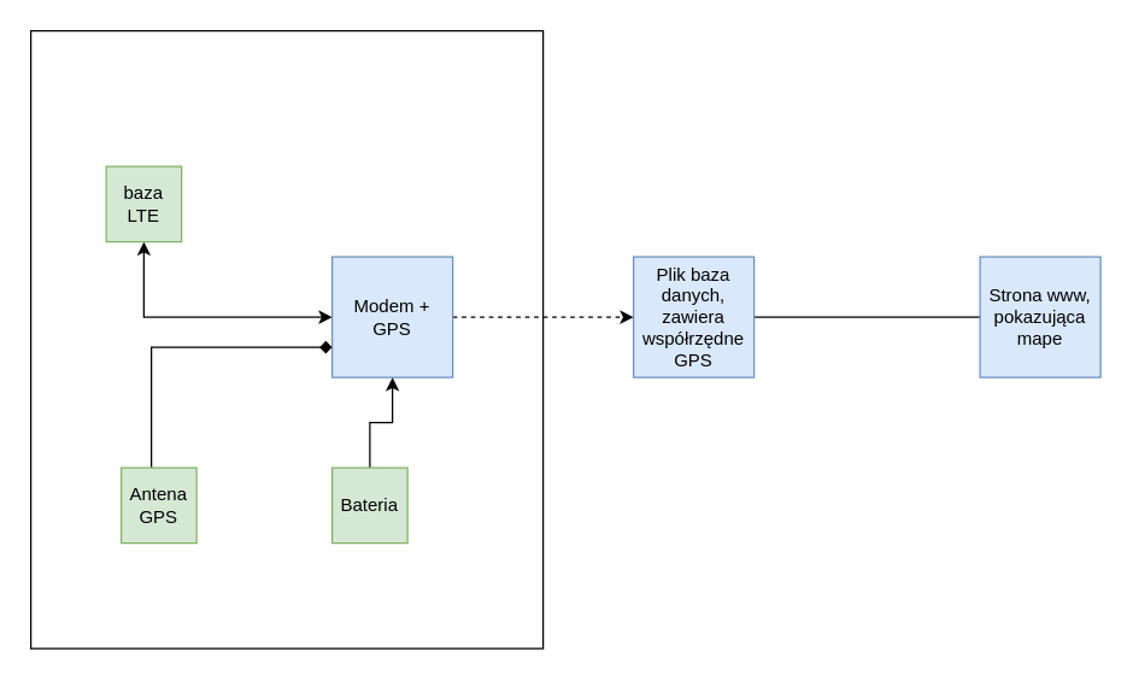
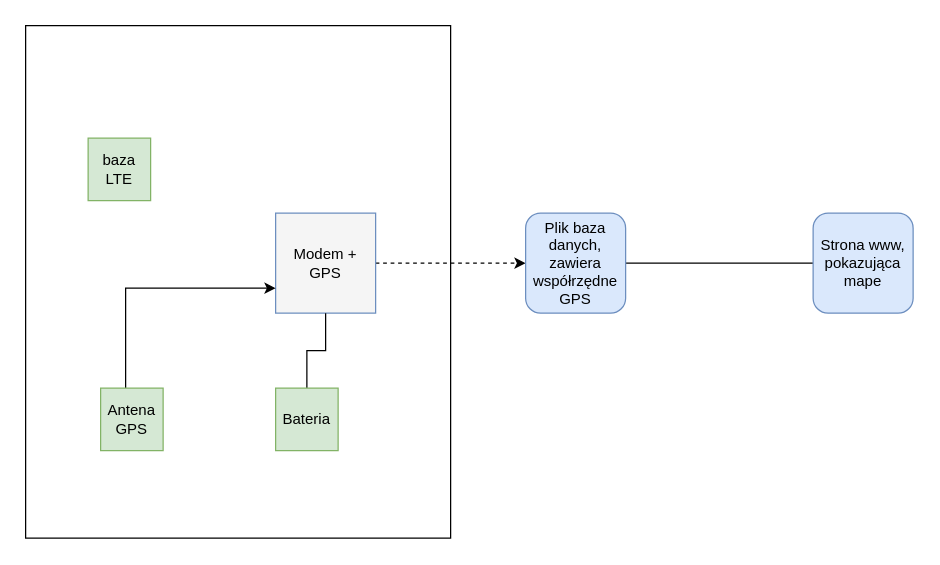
  <mxCell id="0" />
  <mxCell id="1" parent="0" />
  <mxCell id="2" value="" style="rounded=0;whiteSpace=wrap;html=1;" vertex="1" parent="1"><mxGeometry x="20" y="20" width="340" height="410" as="geometry" /></mxCell>
- <mxCell id="3" value="" style="edgeStyle=orthogonalEdgeStyle;rounded=0;orthogonalLoop=1;jettySize=auto;html=1;startArrow=classic;startFill=1;" parent="1" source="5" target="6" edge="1"><mxGeometry relative="1" as="geometry" /></mxCell>
  <mxCell id="4" value="" style="edgeStyle=orthogonalEdgeStyle;rounded=0;orthogonalLoop=1;jettySize=auto;html=1;dashed=1;" parent="1" source="5" target="12" edge="1"><mxGeometry relative="1" as="geometry" /></mxCell>
- <mxCell id="5" value="Modem + GPS" style="whiteSpace=wrap;html=1;aspect=fixed;fillColor=#dae8fc;strokeColor=#6c8ebf;fontColor=#000000;" parent="1" vertex="1"><mxGeometry x="220" y="170" width="80" height="80" as="geometry" /></mxCell>
+ <mxCell id="5" value="Modem + GPS" style="whiteSpace=wrap;html=1;aspect=fixed;fillColor=#f5f5f5;strokeColor=#6c8ebf;fontColor=#000000;" parent="1" vertex="1"><mxGeometry x="220" y="170" width="80" height="80" as="geometry" /></mxCell>
  <mxCell id="6" value="baza LTE" style="whiteSpace=wrap;html=1;aspect=fixed;fillColor=#d5e8d4;strokeColor=#82b366;gradientColor=none;fontColor=#000000;" parent="1" vertex="1"><mxGeometry x="70" y="110" width="50" height="50" as="geometry" /></mxCell>
- <mxCell id="7" style="edgeStyle=orthogonalEdgeStyle;rounded=0;orthogonalLoop=1;jettySize=auto;html=1;entryX=0;entryY=0.75;entryDx=0;entryDy=0;endArrow=diamond;" parent="1" source="8" target="5" edge="1"><mxGeometry relative="1" as="geometry"><Array as="points"><mxPoint x="100" y="230" /></Array></mxGeometry></mxCell>
+ <mxCell id="7" style="edgeStyle=orthogonalEdgeStyle;rounded=0;orthogonalLoop=1;jettySize=auto;html=1;entryX=0;entryY=0.75;entryDx=0;entryDy=0;" parent="1" source="8" target="5" edge="1"><mxGeometry relative="1" as="geometry"><Array as="points"><mxPoint x="100" y="230" /></Array></mxGeometry></mxCell>
  <mxCell id="8" value="Antena GPS" style="whiteSpace=wrap;html=1;aspect=fixed;fillColor=#d5e8d4;strokeColor=#82b366;fontColor=#000000;" parent="1" vertex="1"><mxGeometry x="80" y="310" width="50" height="50" as="geometry" /></mxCell>
- <mxCell id="9" value="" style="edgeStyle=orthogonalEdgeStyle;rounded=0;orthogonalLoop=1;jettySize=auto;html=1;" parent="1" source="10" target="5" edge="1"><mxGeometry relative="1" as="geometry" /></mxCell>
+ <mxCell id="9" value="" style="edgeStyle=orthogonalEdgeStyle;rounded=0;orthogonalLoop=1;jettySize=auto;html=1;endArrow=none;" parent="1" source="10" target="5" edge="1"><mxGeometry relative="1" as="geometry" /></mxCell>
  <mxCell id="10" value="Bateria" style="whiteSpace=wrap;html=1;aspect=fixed;fillColor=#d5e8d4;strokeColor=#82b366;fontColor=#000000;" parent="1" vertex="1"><mxGeometry x="220" y="310" width="50" height="50" as="geometry" /></mxCell>
  <mxCell id="11" value="" style="edgeStyle=orthogonalEdgeStyle;rounded=0;orthogonalLoop=1;jettySize=auto;html=1;endArrow=none;" parent="1" source="12" target="13" edge="1"><mxGeometry relative="1" as="geometry" /></mxCell>
- <mxCell id="12" value="Plik baza danych, zawiera współrzędne GPS" style="whiteSpace=wrap;html=1;aspect=fixed;fillColor=#dae8fc;strokeColor=#6c8ebf;fontColor=#000000;" parent="1" vertex="1"><mxGeometry x="420" y="170" width="80" height="80" as="geometry" /></mxCell>
- <mxCell id="13" value="Strona www, pokazująca mape" style="whiteSpace=wrap;html=1;aspect=fixed;fillColor=#dae8fc;strokeColor=#6c8ebf;fontColor=#000000;" parent="1" vertex="1"><mxGeometry x="650" y="170" width="80" height="80" as="geometry" /></mxCell>
+ <mxCell id="12" value="Plik baza danych, zawiera współrzędne GPS" style="whiteSpace=wrap;html=1;aspect=fixed;fillColor=#dae8fc;strokeColor=#6c8ebf;fontColor=#000000;rounded=1;" parent="1" vertex="1"><mxGeometry x="420" y="170" width="80" height="80" as="geometry" /></mxCell>
+ <mxCell id="13" value="Strona www, pokazująca mape" style="whiteSpace=wrap;html=1;aspect=fixed;fillColor=#dae8fc;strokeColor=#6c8ebf;fontColor=#000000;rounded=1;" parent="1" vertex="1"><mxGeometry x="650" y="170" width="80" height="80" as="geometry" /></mxCell>
